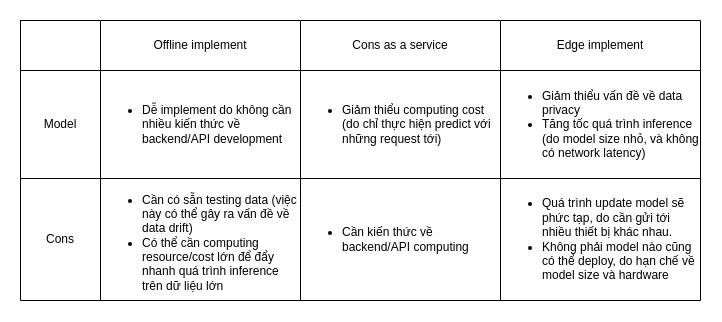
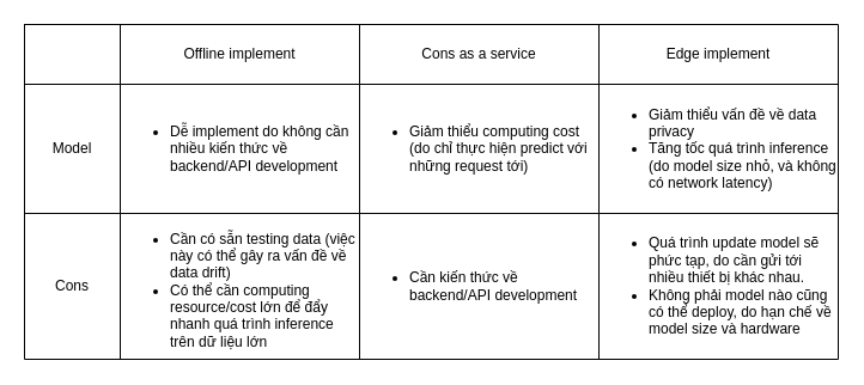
  <mxCell id="0" />
  <mxCell id="1" parent="0" />
  <mxCell id="2" value="" style="shape=table;startSize=0;container=1;collapsible=0;childLayout=tableLayout;" vertex="1" parent="1"><mxGeometry x="20" y="20" width="680" height="280" as="geometry" /></mxCell>
  <mxCell id="3" value="" style="shape=tableRow;horizontal=0;startSize=0;swimlaneHead=0;swimlaneBody=0;top=0;left=0;bottom=0;right=0;collapsible=0;dropTarget=0;fillColor=none;points=[[0,0.5],[1,0.5]];portConstraint=eastwest;" vertex="1" parent="2"><mxGeometry width="680" height="50" as="geometry" /></mxCell>
  <mxCell id="4" value="" style="shape=partialRectangle;html=1;whiteSpace=wrap;connectable=0;overflow=hidden;fillColor=none;top=0;left=0;bottom=0;right=0;pointerEvents=1;" vertex="1" parent="3"><mxGeometry width="80" height="50" as="geometry"><mxRectangle width="80" height="50" as="alternateBounds" /></mxGeometry></mxCell>
  <mxCell id="5" value="Offline implement" style="shape=partialRectangle;html=1;whiteSpace=wrap;connectable=0;overflow=hidden;fillColor=none;top=0;left=0;bottom=0;right=0;pointerEvents=1;" vertex="1" parent="3"><mxGeometry x="80" width="200" height="50" as="geometry"><mxRectangle width="200" height="50" as="alternateBounds" /></mxGeometry></mxCell>
  <mxCell id="6" value="Cons as a service" style="shape=partialRectangle;html=1;whiteSpace=wrap;connectable=0;overflow=hidden;fillColor=none;top=0;left=0;bottom=0;right=0;pointerEvents=1;" vertex="1" parent="3"><mxGeometry x="280" width="200" height="50" as="geometry"><mxRectangle width="200" height="50" as="alternateBounds" /></mxGeometry></mxCell>
  <mxCell id="7" value="Edge implement" style="shape=partialRectangle;html=1;whiteSpace=wrap;connectable=0;overflow=hidden;fillColor=none;top=0;left=0;bottom=0;right=0;pointerEvents=1;" vertex="1" parent="3"><mxGeometry x="480" width="200" height="50" as="geometry"><mxRectangle width="200" height="50" as="alternateBounds" /></mxGeometry></mxCell>
  <mxCell id="8" value="" style="shape=tableRow;horizontal=0;startSize=0;swimlaneHead=0;swimlaneBody=0;top=0;left=0;bottom=0;right=0;collapsible=0;dropTarget=0;fillColor=none;points=[[0,0.5],[1,0.5]];portConstraint=eastwest;" vertex="1" parent="2"><mxGeometry y="50" width="680" height="108" as="geometry" /></mxCell>
  <mxCell id="9" value="Model" style="shape=partialRectangle;html=1;whiteSpace=wrap;connectable=0;overflow=hidden;fillColor=none;top=0;left=0;bottom=0;right=0;pointerEvents=1;" vertex="1" parent="8"><mxGeometry width="80" height="108" as="geometry"><mxRectangle width="80" height="108" as="alternateBounds" /></mxGeometry></mxCell>
  <mxCell id="10" value="&lt;ul&gt;&lt;li&gt;Dễ implement do không cần nhiều kiến thức về backend/API development&lt;/li&gt;&lt;/ul&gt;" style="shape=partialRectangle;html=1;whiteSpace=wrap;connectable=0;overflow=hidden;fillColor=none;top=0;left=0;bottom=0;right=0;pointerEvents=1;align=left;" vertex="1" parent="8"><mxGeometry x="80" width="200" height="108" as="geometry"><mxRectangle width="200" height="108" as="alternateBounds" /></mxGeometry></mxCell>
  <mxCell id="11" value="&lt;ul&gt;&lt;li&gt;Giảm thiểu computing cost (do chỉ thực hiện predict với những request tới)&lt;/li&gt;&lt;/ul&gt;" style="shape=partialRectangle;html=1;whiteSpace=wrap;connectable=0;overflow=hidden;fillColor=none;top=0;left=0;bottom=0;right=0;pointerEvents=1;align=left;" vertex="1" parent="8"><mxGeometry x="280" width="200" height="108" as="geometry"><mxRectangle width="200" height="108" as="alternateBounds" /></mxGeometry></mxCell>
  <mxCell id="12" value="&lt;ul&gt;&lt;li&gt;Giảm thiểu vấn đề về data privacy&lt;/li&gt;&lt;li&gt;Tăng tốc quá trình inference (do model size nhỏ, và không có network latency)&lt;/li&gt;&lt;/ul&gt;" style="shape=partialRectangle;html=1;whiteSpace=wrap;connectable=0;overflow=hidden;fillColor=none;top=0;left=0;bottom=0;right=0;pointerEvents=1;align=left;" vertex="1" parent="8"><mxGeometry x="480" width="200" height="108" as="geometry"><mxRectangle width="200" height="108" as="alternateBounds" /></mxGeometry></mxCell>
  <mxCell id="13" value="" style="shape=tableRow;horizontal=0;startSize=0;swimlaneHead=0;swimlaneBody=0;top=0;left=0;bottom=0;right=0;collapsible=0;dropTarget=0;fillColor=none;points=[[0,0.5],[1,0.5]];portConstraint=eastwest;" vertex="1" parent="2"><mxGeometry y="158" width="680" height="122" as="geometry" /></mxCell>
  <mxCell id="14" value="Cons" style="shape=partialRectangle;html=1;whiteSpace=wrap;connectable=0;overflow=hidden;fillColor=none;top=0;left=0;bottom=0;right=0;pointerEvents=1;" vertex="1" parent="13"><mxGeometry width="80" height="122" as="geometry"><mxRectangle width="80" height="122" as="alternateBounds" /></mxGeometry></mxCell>
  <mxCell id="15" value="&lt;ul&gt;&lt;li&gt;Cần có sẵn testing data (việc này có thể gây ra vấn đề về data drift)&lt;/li&gt;&lt;li&gt;Có thể cần computing resource/cost lớn để đẩy nhanh quá trình inference trên&amp;nbsp;dữ liệu lớn&amp;nbsp;&lt;/li&gt;&lt;/ul&gt;" style="shape=partialRectangle;html=1;whiteSpace=wrap;connectable=0;overflow=hidden;fillColor=none;top=0;left=0;bottom=0;right=0;pointerEvents=1;align=left;" vertex="1" parent="13"><mxGeometry x="80" width="200" height="122" as="geometry"><mxRectangle width="200" height="122" as="alternateBounds" /></mxGeometry></mxCell>
- <mxCell id="16" value="&lt;ul&gt;&lt;li&gt;Cần kiến thức về backend/API computing&lt;/li&gt;&lt;/ul&gt;" style="shape=partialRectangle;html=1;whiteSpace=wrap;connectable=0;overflow=hidden;fillColor=none;top=0;left=0;bottom=0;right=0;pointerEvents=1;align=left;" vertex="1" parent="13"><mxGeometry x="280" width="200" height="122" as="geometry"><mxRectangle width="200" height="122" as="alternateBounds" /></mxGeometry></mxCell>
+ <mxCell id="16" value="&lt;ul&gt;&lt;li&gt;Cần kiến thức về backend/API development&lt;/li&gt;&lt;/ul&gt;" style="shape=partialRectangle;html=1;whiteSpace=wrap;connectable=0;overflow=hidden;fillColor=none;top=0;left=0;bottom=0;right=0;pointerEvents=1;align=left;" vertex="1" parent="13"><mxGeometry x="280" width="200" height="122" as="geometry"><mxRectangle width="200" height="122" as="alternateBounds" /></mxGeometry></mxCell>
  <mxCell id="17" value="&lt;ul&gt;&lt;li&gt;Quá trình update model sẽ phức tạp, do cần gửi tới nhiều thiết bị khác nhau.&lt;/li&gt;&lt;li&gt;Không phải model nào cũng có thể deploy, do hạn chế về model size và hardware&lt;/li&gt;&lt;/ul&gt;" style="shape=partialRectangle;html=1;whiteSpace=wrap;connectable=0;overflow=hidden;fillColor=none;top=0;left=0;bottom=0;right=0;pointerEvents=1;align=left;" vertex="1" parent="13"><mxGeometry x="480" width="200" height="122" as="geometry"><mxRectangle width="200" height="122" as="alternateBounds" /></mxGeometry></mxCell>
